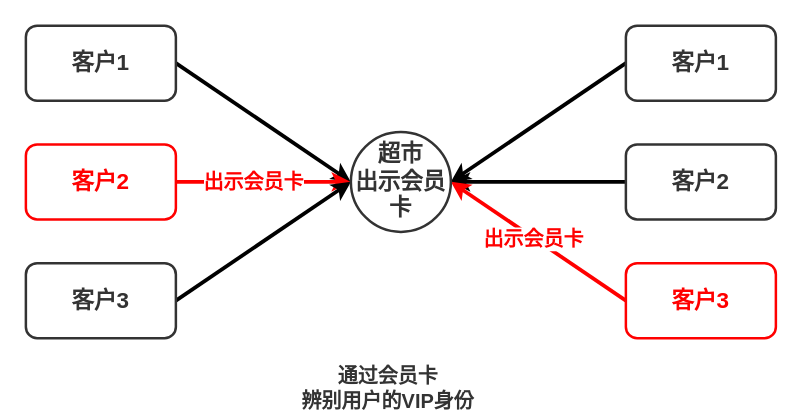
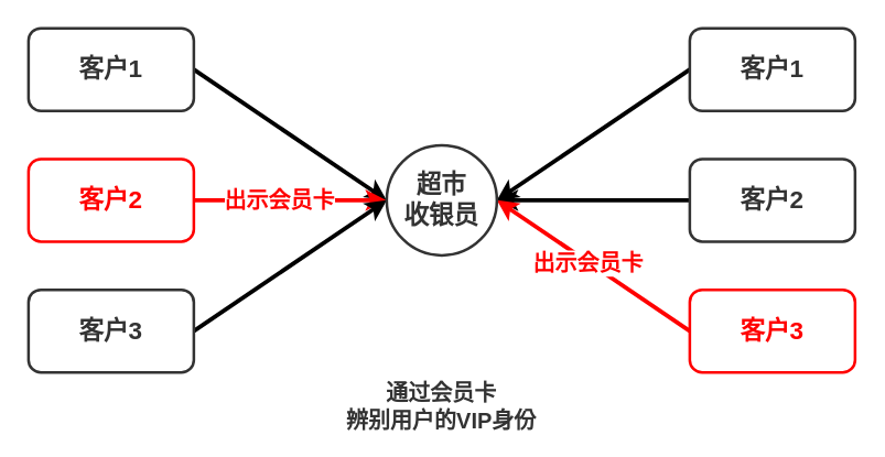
  <mxCell id="0" />
  <mxCell id="1" parent="0" />
  <mxCell id="2" style="rounded=0;orthogonalLoop=1;jettySize=auto;html=1;exitX=1;exitY=0.5;exitDx=0;exitDy=0;entryX=0;entryY=0.5;entryDx=0;entryDy=0;strokeWidth=3;" parent="1" source="3" target="16" edge="1"><mxGeometry relative="1" as="geometry" /></mxCell>
  <mxCell id="3" value="&lt;b&gt;&lt;font color=&quot;#333333&quot; style=&quot;font-size: 18px;&quot;&gt;客户1&lt;/font&gt;&lt;/b&gt;" style="rounded=1;whiteSpace=wrap;html=1;strokeWidth=2;strokeColor=#333333;" parent="1" vertex="1"><mxGeometry x="20" y="20" width="120" height="60" as="geometry" /></mxCell>
  <mxCell id="4" style="edgeStyle=orthogonalEdgeStyle;rounded=0;orthogonalLoop=1;jettySize=auto;html=1;exitX=1;exitY=0.5;exitDx=0;exitDy=0;strokeWidth=3;strokeColor=#FF0000;" parent="1" source="6" edge="1"><mxGeometry relative="1" as="geometry"><mxPoint x="280" y="145" as="targetPoint" /></mxGeometry></mxCell>
  <mxCell id="5" value="&lt;b&gt;&lt;font color=&quot;#ff0000&quot; style=&quot;font-size: 16px;&quot;&gt;出示会员卡&lt;/font&gt;&lt;/b&gt;" style="edgeLabel;html=1;align=center;verticalAlign=middle;resizable=0;points=[];" vertex="1" connectable="0" parent="4"><mxGeometry x="-0.33" y="2" relative="1" as="geometry"><mxPoint x="14" y="1" as="offset" /></mxGeometry></mxCell>
  <mxCell id="6" value="&lt;b&gt;&lt;font color=&quot;#ff0000&quot; style=&quot;font-size: 18px;&quot;&gt;客户2&lt;/font&gt;&lt;/b&gt;" style="rounded=1;whiteSpace=wrap;html=1;strokeWidth=2;strokeColor=#FF0000;" parent="1" vertex="1"><mxGeometry x="20" y="115" width="120" height="60" as="geometry" /></mxCell>
  <mxCell id="7" style="rounded=0;orthogonalLoop=1;jettySize=auto;html=1;exitX=1;exitY=0.5;exitDx=0;exitDy=0;entryX=0;entryY=0.5;entryDx=0;entryDy=0;strokeWidth=3;" parent="1" source="8" target="16" edge="1"><mxGeometry relative="1" as="geometry" /></mxCell>
  <mxCell id="8" value="&lt;b&gt;&lt;font color=&quot;#333333&quot; style=&quot;font-size: 18px;&quot;&gt;客户3&lt;/font&gt;&lt;/b&gt;" style="rounded=1;whiteSpace=wrap;html=1;strokeWidth=2;strokeColor=#333333;" parent="1" vertex="1"><mxGeometry x="20" y="210" width="120" height="60" as="geometry" /></mxCell>
  <mxCell id="9" style="rounded=0;orthogonalLoop=1;jettySize=auto;html=1;exitX=0;exitY=0.5;exitDx=0;exitDy=0;entryX=1;entryY=0.5;entryDx=0;entryDy=0;strokeWidth=3;" parent="1" source="10" target="16" edge="1"><mxGeometry relative="1" as="geometry" /></mxCell>
  <mxCell id="10" value="&lt;b&gt;&lt;font color=&quot;#333333&quot; style=&quot;font-size: 18px;&quot;&gt;客户1&lt;/font&gt;&lt;/b&gt;" style="rounded=1;whiteSpace=wrap;html=1;strokeWidth=2;strokeColor=#333333;" parent="1" vertex="1"><mxGeometry x="500" y="20" width="120" height="60" as="geometry" /></mxCell>
  <mxCell id="11" style="edgeStyle=orthogonalEdgeStyle;rounded=0;orthogonalLoop=1;jettySize=auto;html=1;exitX=0;exitY=0.5;exitDx=0;exitDy=0;strokeWidth=3;entryX=1;entryY=0.5;entryDx=0;entryDy=0;" parent="1" source="12" target="16" edge="1"><mxGeometry relative="1" as="geometry"><mxPoint x="360" y="145" as="targetPoint" /></mxGeometry></mxCell>
  <mxCell id="12" value="&lt;b&gt;&lt;font color=&quot;#333333&quot; style=&quot;font-size: 18px;&quot;&gt;客户2&lt;/font&gt;&lt;/b&gt;" style="rounded=1;whiteSpace=wrap;html=1;strokeWidth=2;strokeColor=#333333;" parent="1" vertex="1"><mxGeometry x="500" y="115" width="120" height="60" as="geometry" /></mxCell>
  <mxCell id="13" style="rounded=0;orthogonalLoop=1;jettySize=auto;html=1;exitX=0;exitY=0.5;exitDx=0;exitDy=0;entryX=1;entryY=0.5;entryDx=0;entryDy=0;strokeWidth=3;strokeColor=#FF0000;" parent="1" source="15" target="16" edge="1"><mxGeometry relative="1" as="geometry"><mxPoint x="370" y="150" as="targetPoint" /></mxGeometry></mxCell>
  <mxCell id="14" value="&lt;font size=&quot;1&quot; color=&quot;#ff0000&quot;&gt;&lt;b style=&quot;font-size: 16px;&quot;&gt;出示会员卡&lt;/b&gt;&lt;/font&gt;" style="edgeLabel;html=1;align=center;verticalAlign=middle;resizable=0;points=[];" vertex="1" connectable="0" parent="13"><mxGeometry x="0.226" relative="1" as="geometry"><mxPoint x="12" y="9" as="offset" /></mxGeometry></mxCell>
  <mxCell id="15" value="&lt;b&gt;&lt;font color=&quot;#ff0000&quot; style=&quot;font-size: 18px;&quot;&gt;客户3&lt;/font&gt;&lt;/b&gt;" style="rounded=1;whiteSpace=wrap;html=1;strokeWidth=2;strokeColor=#FF0000;" parent="1" vertex="1"><mxGeometry x="500" y="210" width="120" height="60" as="geometry" /></mxCell>
- <mxCell id="16" value="&lt;font color=&quot;#333333&quot; style=&quot;font-size: 18px;&quot;&gt;&lt;b&gt;超市&lt;br&gt;出示会员卡&lt;/b&gt;&lt;/font&gt;" style="ellipse;whiteSpace=wrap;html=1;aspect=fixed;strokeWidth=2;strokeColor=#333333;" parent="1" vertex="1"><mxGeometry x="280" y="105" width="80" height="80" as="geometry" /></mxCell>
- <mxCell id="17" value="&lt;b&gt;&lt;font color=&quot;#333333&quot; style=&quot;font-size: 16px;&quot;&gt;通过会员卡&lt;br&gt;辨别用户的VIP身份&lt;br&gt;&lt;/font&gt;&lt;/b&gt;" style="text;html=1;strokeColor=none;fillColor=none;align=center;verticalAlign=middle;whiteSpace=wrap;rounded=0;" parent="1" vertex="1"><mxGeometry x="120" y="295" width="380" height="30" as="geometry" /></mxCell>
+ <mxCell id="16" value="&lt;font color=&quot;#333333&quot; style=&quot;font-size: 18px;&quot;&gt;&lt;b&gt;超市&lt;br&gt;收银员&lt;/b&gt;&lt;/font&gt;" style="ellipse;whiteSpace=wrap;html=1;aspect=fixed;strokeWidth=2;strokeColor=#333333;" parent="1" vertex="1"><mxGeometry x="280" y="105" width="80" height="80" as="geometry" /></mxCell>
+ <mxCell id="17" value="&lt;b&gt;&lt;font color=&quot;#333333&quot; style=&quot;font-size: 16px;&quot;&gt;通过会员卡&lt;br&gt;辨别用户的VIP身份&lt;br&gt;&lt;/font&gt;&lt;/b&gt;" style="text;html=1;strokeColor=none;fillColor=none;align=center;verticalAlign=middle;whiteSpace=wrap;rounded=0;" parent="1" vertex="1"><mxGeometry x="130" y="280" width="380" height="30" as="geometry" /></mxCell>
